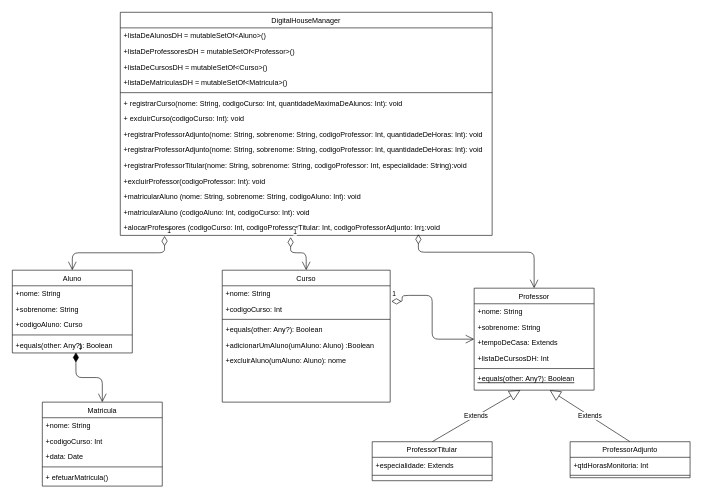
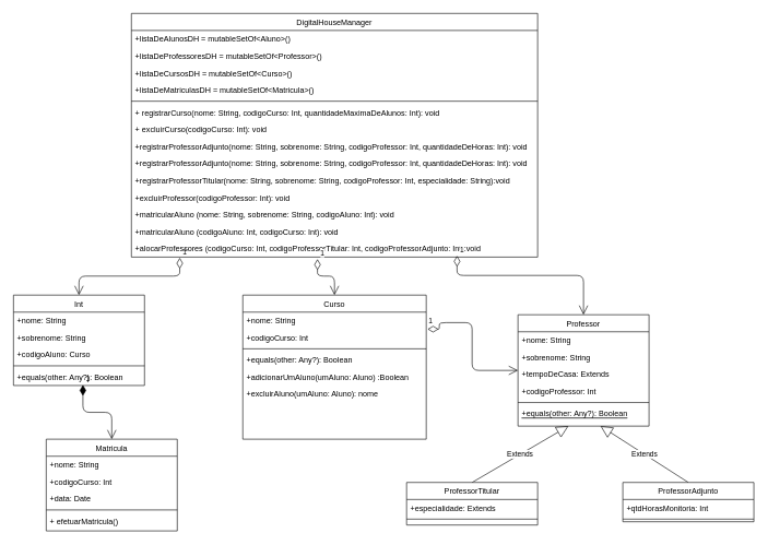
  <mxCell id="0" />
  <mxCell id="1" parent="0" />
  <mxCell id="2" value="Extends" style="endArrow=block;endSize=16;endFill=0;html=1;exitX=0.5;exitY=0;exitDx=0;exitDy=0;entryX=0.385;entryY=1.231;entryDx=0;entryDy=0;entryPerimeter=0;" edge="1" parent="1" source="45" target="44"><mxGeometry width="160" relative="1" as="geometry"><mxPoint x="40" y="392" as="sourcePoint" /><mxPoint x="240" y="420" as="targetPoint" /></mxGeometry></mxCell>
  <mxCell id="3" value="Extends" style="endArrow=block;endSize=16;endFill=0;html=1;exitX=0.5;exitY=0;exitDx=0;exitDy=0;entryX=0.63;entryY=1.231;entryDx=0;entryDy=0;entryPerimeter=0;" edge="1" parent="1" source="35" target="44"><mxGeometry width="160" relative="1" as="geometry"><mxPoint x="-140" y="612" as="sourcePoint" /><mxPoint x="135" y="460.004" as="targetPoint" /></mxGeometry></mxCell>
  <mxCell id="4" value="1" style="endArrow=open;html=1;endSize=12;startArrow=diamondThin;startSize=14;startFill=0;edgeStyle=orthogonalEdgeStyle;align=left;verticalAlign=bottom;exitX=0.119;exitY=1.038;exitDx=0;exitDy=0;exitPerimeter=0;" edge="1" parent="1" source="28" target="29"><mxGeometry x="-1" y="3" relative="1" as="geometry"><mxPoint x="460" y="600" as="sourcePoint" /><mxPoint x="630" y="720" as="targetPoint" /></mxGeometry></mxCell>
  <mxCell id="5" value="1" style="endArrow=open;html=1;endSize=12;startArrow=diamondThin;startSize=14;startFill=0;edgeStyle=orthogonalEdgeStyle;align=left;verticalAlign=bottom;exitX=1.007;exitY=0;exitDx=0;exitDy=0;exitPerimeter=0;" edge="1" parent="1" source="8" target="38"><mxGeometry x="-1" y="3" relative="1" as="geometry"><mxPoint x="720" y="480" as="sourcePoint" /><mxPoint x="1060" y="589" as="targetPoint" /><Array as="points"><mxPoint x="670" y="502" /><mxPoint x="670" y="492" /><mxPoint x="720" y="492" /><mxPoint x="720" y="565" /></Array></mxGeometry></mxCell>
  <mxCell id="6" value="Curso" style="swimlane;fontStyle=0;align=center;verticalAlign=top;childLayout=stackLayout;horizontal=1;startSize=26;horizontalStack=0;resizeParent=1;resizeLast=0;collapsible=1;marginBottom=0;rounded=0;shadow=0;strokeWidth=1;" parent="1" vertex="1"><mxGeometry x="370" y="450" width="280" height="220" as="geometry"><mxRectangle x="550" y="140" width="160" height="26" as="alternateBounds" /></mxGeometry></mxCell>
  <mxCell id="7" value="+nome: String" style="text;align=left;verticalAlign=top;spacingLeft=4;spacingRight=4;overflow=hidden;rotatable=0;points=[[0,0.5],[1,0.5]];portConstraint=eastwest;" parent="6" vertex="1"><mxGeometry y="26" width="280" height="26" as="geometry" /></mxCell>
  <mxCell id="8" value="+codigoCurso: Int" style="text;align=left;verticalAlign=top;spacingLeft=4;spacingRight=4;overflow=hidden;rotatable=0;points=[[0,0.5],[1,0.5]];portConstraint=eastwest;rounded=0;shadow=0;html=0;" parent="6" vertex="1"><mxGeometry y="52" width="280" height="26" as="geometry" /></mxCell>
  <mxCell id="9" value="" style="line;html=1;strokeWidth=1;align=left;verticalAlign=middle;spacingTop=-1;spacingLeft=3;spacingRight=3;rotatable=0;labelPosition=right;points=[];portConstraint=eastwest;" parent="6" vertex="1"><mxGeometry y="78" width="280" height="8" as="geometry" /></mxCell>
  <mxCell id="10" value="+equals(other: Any?): Boolean" style="text;align=left;verticalAlign=top;spacingLeft=4;spacingRight=4;overflow=hidden;rotatable=0;points=[[0,0.5],[1,0.5]];portConstraint=eastwest;" parent="6" vertex="1"><mxGeometry y="86" width="280" height="26" as="geometry" /></mxCell>
  <mxCell id="11" value="+adicionarUmAluno(umAluno: Aluno) :Boolean" style="text;align=left;verticalAlign=top;spacingLeft=4;spacingRight=4;overflow=hidden;rotatable=0;points=[[0,0.5],[1,0.5]];portConstraint=eastwest;" vertex="1" parent="6"><mxGeometry y="112" width="280" height="26" as="geometry" /></mxCell>
  <mxCell id="12" value="+excluirAluno(umAluno: Aluno): nome" style="text;align=left;verticalAlign=top;spacingLeft=4;spacingRight=4;overflow=hidden;rotatable=0;points=[[0,0.5],[1,0.5]];portConstraint=eastwest;" vertex="1" parent="6"><mxGeometry y="138" width="280" height="26" as="geometry" /></mxCell>
  <mxCell id="13" value="1" style="endArrow=open;html=1;endSize=12;startArrow=diamondThin;startSize=14;startFill=1;edgeStyle=orthogonalEdgeStyle;align=left;verticalAlign=bottom;entryX=0.5;entryY=0;entryDx=0;entryDy=0;exitX=0.53;exitY=0.962;exitDx=0;exitDy=0;exitPerimeter=0;" edge="1" parent="1" source="34" target="48"><mxGeometry x="-1" y="3" relative="1" as="geometry"><mxPoint x="280" y="636" as="sourcePoint" /><mxPoint x="440" y="636" as="targetPoint" /></mxGeometry></mxCell>
  <mxCell id="14" value="DigitalHouseManager" style="swimlane;fontStyle=0;align=center;verticalAlign=top;childLayout=stackLayout;horizontal=1;startSize=26;horizontalStack=0;resizeParent=1;resizeLast=0;collapsible=1;marginBottom=0;rounded=0;shadow=0;strokeWidth=1;" vertex="1" parent="1"><mxGeometry x="200" y="20" width="620" height="372" as="geometry"><mxRectangle x="550" y="140" width="160" height="26" as="alternateBounds" /></mxGeometry></mxCell>
  <mxCell id="15" value="+listaDeAlunosDH = mutableSetOf&lt;Aluno&gt;()" style="text;align=left;verticalAlign=top;spacingLeft=4;spacingRight=4;overflow=hidden;rotatable=0;points=[[0,0.5],[1,0.5]];portConstraint=eastwest;rounded=0;shadow=0;html=0;" vertex="1" parent="14"><mxGeometry y="26" width="620" height="26" as="geometry" /></mxCell>
  <mxCell id="16" value="+listaDeProfessoresDH = mutableSetOf&lt;Professor&gt;()" style="text;align=left;verticalAlign=top;spacingLeft=4;spacingRight=4;overflow=hidden;rotatable=0;points=[[0,0.5],[1,0.5]];portConstraint=eastwest;rounded=0;shadow=0;html=0;" vertex="1" parent="14"><mxGeometry y="52" width="620" height="26" as="geometry" /></mxCell>
  <mxCell id="17" value="+listaDeCursosDH = mutableSetOf&lt;Curso&gt;()" style="text;align=left;verticalAlign=top;spacingLeft=4;spacingRight=4;overflow=hidden;rotatable=0;points=[[0,0.5],[1,0.5]];portConstraint=eastwest;rounded=0;shadow=0;html=0;" vertex="1" parent="14"><mxGeometry y="78" width="620" height="26" as="geometry" /></mxCell>
  <mxCell id="18" value="+listaDeMatriculasDH = mutableSetOf&lt;Matricula&gt;()" style="text;align=left;verticalAlign=top;spacingLeft=4;spacingRight=4;overflow=hidden;rotatable=0;points=[[0,0.5],[1,0.5]];portConstraint=eastwest;rounded=0;shadow=0;html=0;" vertex="1" parent="14"><mxGeometry y="104" width="620" height="26" as="geometry" /></mxCell>
  <mxCell id="19" value="" style="line;html=1;strokeWidth=1;align=left;verticalAlign=middle;spacingTop=-1;spacingLeft=3;spacingRight=3;rotatable=0;labelPosition=right;points=[];portConstraint=eastwest;" vertex="1" parent="14"><mxGeometry y="130" width="620" height="8" as="geometry" /></mxCell>
  <mxCell id="20" value="+ registrarCurso(nome: String, codigoCurso: Int, quantidadeMaximaDeAlunos: Int): void&#10;&#10;" style="text;align=left;verticalAlign=top;spacingLeft=4;spacingRight=4;overflow=hidden;rotatable=0;points=[[0,0.5],[1,0.5]];portConstraint=eastwest;" vertex="1" parent="14"><mxGeometry y="138" width="620" height="26" as="geometry" /></mxCell>
  <mxCell id="21" value="+ excluirCurso(codigoCurso: Int): void" style="text;align=left;verticalAlign=top;spacingLeft=4;spacingRight=4;overflow=hidden;rotatable=0;points=[[0,0.5],[1,0.5]];portConstraint=eastwest;" vertex="1" parent="14"><mxGeometry y="164" width="620" height="26" as="geometry" /></mxCell>
  <mxCell id="22" value="+registrarProfessorAdjunto(nome: String, sobrenome: String, codigoProfessor: Int, quantidadeDeHoras: Int): void&#10;&#10;" style="text;align=left;verticalAlign=top;spacingLeft=4;spacingRight=4;overflow=hidden;rotatable=0;points=[[0,0.5],[1,0.5]];portConstraint=eastwest;" vertex="1" parent="14"><mxGeometry y="190" width="620" height="26" as="geometry" /></mxCell>
  <mxCell id="23" value="+registrarProfessorAdjunto(nome: String, sobrenome: String, codigoProfessor: Int, quantidadeDeHoras: Int): void&#10;&#10;" style="text;align=left;verticalAlign=top;spacingLeft=4;spacingRight=4;overflow=hidden;rotatable=0;points=[[0,0.5],[1,0.5]];portConstraint=eastwest;" vertex="1" parent="14"><mxGeometry y="216" width="620" height="26" as="geometry" /></mxCell>
  <mxCell id="24" value="+registrarProfessorTitular(nome: String, sobrenome: String, codigoProfessor: Int, especialidade: String):void" style="text;align=left;verticalAlign=top;spacingLeft=4;spacingRight=4;overflow=hidden;rotatable=0;points=[[0,0.5],[1,0.5]];portConstraint=eastwest;" vertex="1" parent="14"><mxGeometry y="242" width="620" height="26" as="geometry" /></mxCell>
  <mxCell id="25" value="+excluirProfessor(codigoProfessor: Int): void&#10;" style="text;align=left;verticalAlign=top;spacingLeft=4;spacingRight=4;overflow=hidden;rotatable=0;points=[[0,0.5],[1,0.5]];portConstraint=eastwest;" vertex="1" parent="14"><mxGeometry y="268" width="620" height="26" as="geometry" /></mxCell>
  <mxCell id="26" value="+matricularAluno (nome: String, sobrenome: String, codigoAluno: Int): void" style="text;align=left;verticalAlign=top;spacingLeft=4;spacingRight=4;overflow=hidden;rotatable=0;points=[[0,0.5],[1,0.5]];portConstraint=eastwest;" vertex="1" parent="14"><mxGeometry y="294" width="620" height="26" as="geometry" /></mxCell>
  <mxCell id="27" value="+matricularAluno (codigoAluno: Int, codigoCurso: Int): void" style="text;align=left;verticalAlign=top;spacingLeft=4;spacingRight=4;overflow=hidden;rotatable=0;points=[[0,0.5],[1,0.5]];portConstraint=eastwest;" vertex="1" parent="14"><mxGeometry y="320" width="620" height="26" as="geometry" /></mxCell>
  <mxCell id="28" value="+alocarProfessores (codigoCurso: Int, codigoProfessorTitular: Int, codigoProfessorAdjunto: Int):void&#10;&#10;" style="text;align=left;verticalAlign=top;spacingLeft=4;spacingRight=4;overflow=hidden;rotatable=0;points=[[0,0.5],[1,0.5]];portConstraint=eastwest;" vertex="1" parent="14"><mxGeometry y="346" width="620" height="26" as="geometry" /></mxCell>
- <mxCell id="29" value="Aluno" style="swimlane;fontStyle=0;align=center;verticalAlign=top;childLayout=stackLayout;horizontal=1;startSize=26;horizontalStack=0;resizeParent=1;resizeLast=0;collapsible=1;marginBottom=0;rounded=0;shadow=0;strokeWidth=1;" parent="1" vertex="1"><mxGeometry x="20" y="450" width="200" height="138" as="geometry"><mxRectangle x="230" y="140" width="160" height="26" as="alternateBounds" /></mxGeometry></mxCell>
+ <mxCell id="29" value="Int" style="swimlane;fontStyle=0;align=center;verticalAlign=top;childLayout=stackLayout;horizontal=1;startSize=26;horizontalStack=0;resizeParent=1;resizeLast=0;collapsible=1;marginBottom=0;rounded=0;shadow=0;strokeWidth=1;" parent="1" vertex="1"><mxGeometry x="20" y="450" width="200" height="138" as="geometry"><mxRectangle x="230" y="140" width="160" height="26" as="alternateBounds" /></mxGeometry></mxCell>
  <mxCell id="30" value="+nome: String" style="text;align=left;verticalAlign=top;spacingLeft=4;spacingRight=4;overflow=hidden;rotatable=0;points=[[0,0.5],[1,0.5]];portConstraint=eastwest;" parent="29" vertex="1"><mxGeometry y="26" width="200" height="26" as="geometry" /></mxCell>
  <mxCell id="31" value="+sobrenome: String" style="text;align=left;verticalAlign=top;spacingLeft=4;spacingRight=4;overflow=hidden;rotatable=0;points=[[0,0.5],[1,0.5]];portConstraint=eastwest;rounded=0;shadow=0;html=0;" parent="29" vertex="1"><mxGeometry y="52" width="200" height="26" as="geometry" /></mxCell>
  <mxCell id="32" value="+codigoAluno: Curso" style="text;align=left;verticalAlign=top;spacingLeft=4;spacingRight=4;overflow=hidden;rotatable=0;points=[[0,0.5],[1,0.5]];portConstraint=eastwest;rounded=0;shadow=0;html=0;" parent="29" vertex="1"><mxGeometry y="78" width="200" height="26" as="geometry" /></mxCell>
  <mxCell id="33" value="" style="line;html=1;strokeWidth=1;align=left;verticalAlign=middle;spacingTop=-1;spacingLeft=3;spacingRight=3;rotatable=0;labelPosition=right;points=[];portConstraint=eastwest;" parent="29" vertex="1"><mxGeometry y="104" width="200" height="8" as="geometry" /></mxCell>
  <mxCell id="34" value="+equals(other: Any?): Boolean" style="text;align=left;verticalAlign=top;spacingLeft=4;spacingRight=4;overflow=hidden;rotatable=0;points=[[0,0.5],[1,0.5]];portConstraint=eastwest;" parent="29" vertex="1"><mxGeometry y="112" width="200" height="26" as="geometry" /></mxCell>
  <mxCell id="35" value="ProfessorAdjunto" style="swimlane;fontStyle=0;align=center;verticalAlign=top;childLayout=stackLayout;horizontal=1;startSize=26;horizontalStack=0;resizeParent=1;resizeLast=0;collapsible=1;marginBottom=0;rounded=0;shadow=0;strokeWidth=1;" parent="1" vertex="1"><mxGeometry x="950" y="736" width="200" height="60" as="geometry"><mxRectangle x="130" y="380" width="160" height="26" as="alternateBounds" /></mxGeometry></mxCell>
  <mxCell id="36" value="+qtdHorasMonitoria: Int" style="text;align=left;verticalAlign=top;spacingLeft=4;spacingRight=4;overflow=hidden;rotatable=0;points=[[0,0.5],[1,0.5]];portConstraint=eastwest;rounded=0;shadow=0;html=0;" parent="35" vertex="1"><mxGeometry y="26" width="200" height="26" as="geometry" /></mxCell>
  <mxCell id="37" value="" style="line;html=1;strokeWidth=1;align=left;verticalAlign=middle;spacingTop=-1;spacingLeft=3;spacingRight=3;rotatable=0;labelPosition=right;points=[];portConstraint=eastwest;" parent="35" vertex="1"><mxGeometry y="52" width="200" height="8" as="geometry" /></mxCell>
  <mxCell id="38" value="Professor" style="swimlane;fontStyle=0;align=center;verticalAlign=top;childLayout=stackLayout;horizontal=1;startSize=26;horizontalStack=0;resizeParent=1;resizeLast=0;collapsible=1;marginBottom=0;rounded=0;shadow=0;strokeWidth=1;" parent="1" vertex="1"><mxGeometry x="790" y="480" width="200" height="170" as="geometry"><mxRectangle x="130" y="380" width="160" height="26" as="alternateBounds" /></mxGeometry></mxCell>
  <mxCell id="39" value="+nome: String" style="text;align=left;verticalAlign=top;spacingLeft=4;spacingRight=4;overflow=hidden;rotatable=0;points=[[0,0.5],[1,0.5]];portConstraint=eastwest;" parent="38" vertex="1"><mxGeometry y="26" width="200" height="26" as="geometry" /></mxCell>
  <mxCell id="40" value="+sobrenome: String" style="text;align=left;verticalAlign=top;spacingLeft=4;spacingRight=4;overflow=hidden;rotatable=0;points=[[0,0.5],[1,0.5]];portConstraint=eastwest;rounded=0;shadow=0;html=0;" parent="38" vertex="1"><mxGeometry y="52" width="200" height="26" as="geometry" /></mxCell>
  <mxCell id="41" value="+tempoDeCasa: Extends" style="text;align=left;verticalAlign=top;spacingLeft=4;spacingRight=4;overflow=hidden;rotatable=0;points=[[0,0.5],[1,0.5]];portConstraint=eastwest;rounded=0;shadow=0;html=0;" parent="38" vertex="1"><mxGeometry y="78" width="200" height="26" as="geometry" /></mxCell>
- <mxCell id="42" value="+listaDeCursosDH: Int" style="text;align=left;verticalAlign=top;spacingLeft=4;spacingRight=4;overflow=hidden;rotatable=0;points=[[0,0.5],[1,0.5]];portConstraint=eastwest;rounded=0;shadow=0;html=0;" parent="38" vertex="1"><mxGeometry y="104" width="200" height="26" as="geometry" /></mxCell>
+ <mxCell id="42" value="+codigoProfessor: Int" style="text;align=left;verticalAlign=top;spacingLeft=4;spacingRight=4;overflow=hidden;rotatable=0;points=[[0,0.5],[1,0.5]];portConstraint=eastwest;rounded=0;shadow=0;html=0;" parent="38" vertex="1"><mxGeometry y="104" width="200" height="26" as="geometry" /></mxCell>
  <mxCell id="43" value="" style="line;html=1;strokeWidth=1;align=left;verticalAlign=middle;spacingTop=-1;spacingLeft=3;spacingRight=3;rotatable=0;labelPosition=right;points=[];portConstraint=eastwest;" parent="38" vertex="1"><mxGeometry y="130" width="200" height="8" as="geometry" /></mxCell>
  <mxCell id="44" value="+equals(other: Any?): Boolean" style="text;align=left;verticalAlign=top;spacingLeft=4;spacingRight=4;overflow=hidden;rotatable=0;points=[[0,0.5],[1,0.5]];portConstraint=eastwest;fontStyle=4" parent="38" vertex="1"><mxGeometry y="138" width="200" height="26" as="geometry" /></mxCell>
  <mxCell id="45" value="ProfessorTitular" style="swimlane;fontStyle=0;align=center;verticalAlign=top;childLayout=stackLayout;horizontal=1;startSize=26;horizontalStack=0;resizeParent=1;resizeLast=0;collapsible=1;marginBottom=0;rounded=0;shadow=0;strokeWidth=1;" parent="1" vertex="1"><mxGeometry x="620" y="736" width="200" height="65" as="geometry"><mxRectangle x="130" y="380" width="160" height="26" as="alternateBounds" /></mxGeometry></mxCell>
  <mxCell id="46" value="+especialidade: Extends" style="text;align=left;verticalAlign=top;spacingLeft=4;spacingRight=4;overflow=hidden;rotatable=0;points=[[0,0.5],[1,0.5]];portConstraint=eastwest;rounded=0;shadow=0;html=0;" parent="45" vertex="1"><mxGeometry y="26" width="200" height="26" as="geometry" /></mxCell>
  <mxCell id="47" value="" style="line;html=1;strokeWidth=1;align=left;verticalAlign=middle;spacingTop=-1;spacingLeft=3;spacingRight=3;rotatable=0;labelPosition=right;points=[];portConstraint=eastwest;" parent="45" vertex="1"><mxGeometry y="52" width="200" height="8" as="geometry" /></mxCell>
  <mxCell id="48" value="Matricula" style="swimlane;fontStyle=0;align=center;verticalAlign=top;childLayout=stackLayout;horizontal=1;startSize=26;horizontalStack=0;resizeParent=1;resizeLast=0;collapsible=1;marginBottom=0;rounded=0;shadow=0;strokeWidth=1;" vertex="1" parent="1"><mxGeometry x="70" y="670" width="200" height="140" as="geometry"><mxRectangle x="550" y="140" width="160" height="26" as="alternateBounds" /></mxGeometry></mxCell>
  <mxCell id="49" value="+nome: String" style="text;align=left;verticalAlign=top;spacingLeft=4;spacingRight=4;overflow=hidden;rotatable=0;points=[[0,0.5],[1,0.5]];portConstraint=eastwest;" vertex="1" parent="48"><mxGeometry y="26" width="200" height="26" as="geometry" /></mxCell>
  <mxCell id="50" value="+codigoCurso: Int" style="text;align=left;verticalAlign=top;spacingLeft=4;spacingRight=4;overflow=hidden;rotatable=0;points=[[0,0.5],[1,0.5]];portConstraint=eastwest;rounded=0;shadow=0;html=0;" vertex="1" parent="48"><mxGeometry y="52" width="200" height="26" as="geometry" /></mxCell>
  <mxCell id="51" value="+data: Date" style="text;align=left;verticalAlign=top;spacingLeft=4;spacingRight=4;overflow=hidden;rotatable=0;points=[[0,0.5],[1,0.5]];portConstraint=eastwest;rounded=0;shadow=0;html=0;" vertex="1" parent="48"><mxGeometry y="78" width="200" height="26" as="geometry" /></mxCell>
  <mxCell id="52" value="" style="line;html=1;strokeWidth=1;align=left;verticalAlign=middle;spacingTop=-1;spacingLeft=3;spacingRight=3;rotatable=0;labelPosition=right;points=[];portConstraint=eastwest;" vertex="1" parent="48"><mxGeometry y="104" width="200" height="8" as="geometry" /></mxCell>
  <mxCell id="53" value="+ efetuarMatricula()" style="text;align=left;verticalAlign=top;spacingLeft=4;spacingRight=4;overflow=hidden;rotatable=0;points=[[0,0.5],[1,0.5]];portConstraint=eastwest;" vertex="1" parent="48"><mxGeometry y="112" width="200" height="26" as="geometry" /></mxCell>
  <mxCell id="54" value="1" style="endArrow=open;html=1;endSize=12;startArrow=diamondThin;startSize=14;startFill=0;edgeStyle=orthogonalEdgeStyle;align=left;verticalAlign=bottom;exitX=0.458;exitY=1.115;exitDx=0;exitDy=0;exitPerimeter=0;entryX=0.5;entryY=0;entryDx=0;entryDy=0;" edge="1" parent="1" source="28" target="6"><mxGeometry x="-1" y="3" relative="1" as="geometry"><mxPoint x="370" y="490.498" as="sourcePoint" /><mxPoint x="216.22" y="547.51" as="targetPoint" /><Array as="points"><mxPoint x="484" y="421" /><mxPoint x="510" y="421" /></Array></mxGeometry></mxCell>
  <mxCell id="55" value="1" style="endArrow=open;html=1;endSize=12;startArrow=diamondThin;startSize=14;startFill=0;edgeStyle=orthogonalEdgeStyle;align=left;verticalAlign=bottom;entryX=0.5;entryY=0;entryDx=0;entryDy=0;" edge="1" parent="1" target="38"><mxGeometry x="-1" y="3" relative="1" as="geometry"><mxPoint x="697" y="390" as="sourcePoint" /><mxPoint x="976.04" y="426" as="targetPoint" /><Array as="points"><mxPoint x="697" y="420" /><mxPoint x="890" y="420" /></Array></mxGeometry></mxCell>
